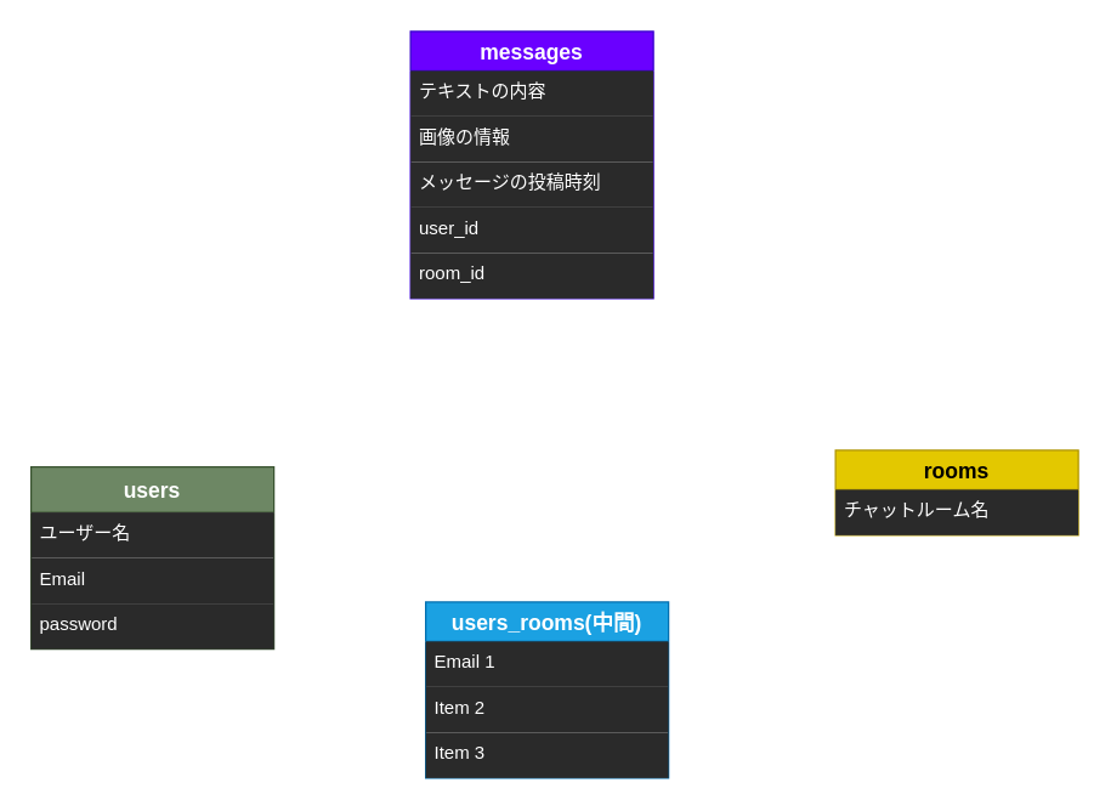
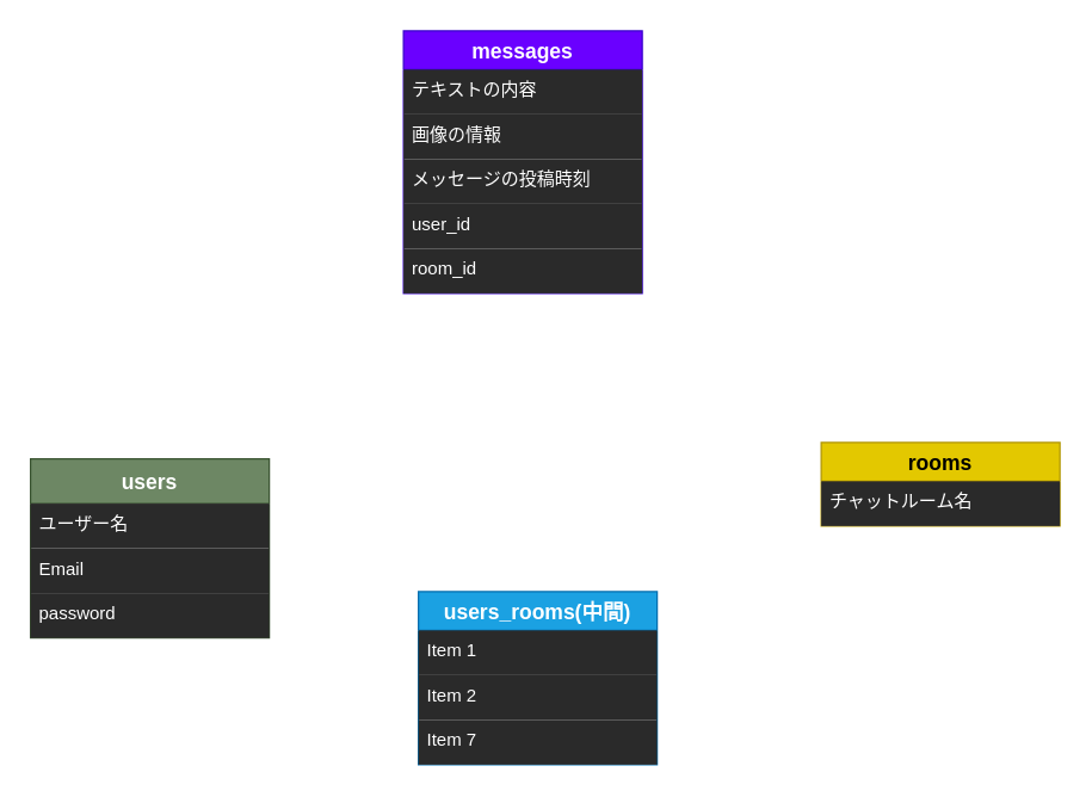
  <mxCell id="0" />
  <mxCell id="1" parent="0" />
  <mxCell id="2" style="edgeStyle=orthogonalEdgeStyle;rounded=1;orthogonalLoop=1;jettySize=auto;html=1;exitX=0.5;exitY=0;exitDx=0;exitDy=0;entryX=0;entryY=0.5;entryDx=0;entryDy=0;endSize=30;endArrow=ERmany;endFill=0;strokeColor=#FFFFFF;" edge="1" parent="1" source="3" target="9"><mxGeometry relative="1" as="geometry" /></mxCell>
  <mxCell id="3" value="users" style="swimlane;fontStyle=1;childLayout=stackLayout;horizontal=1;startSize=30;horizontalStack=0;resizeParent=1;resizeParentMax=0;resizeLast=0;collapsible=1;marginBottom=0;align=center;fontSize=14;fillColor=#6d8764;strokeColor=#3A5431;fontColor=#ffffff;" vertex="1" parent="1"><mxGeometry x="20" y="307" width="160" height="120" as="geometry" /></mxCell>
  <mxCell id="4" value="ユーザー名" style="text;strokeColor=none;spacingLeft=4;spacingRight=4;overflow=hidden;rotatable=0;points=[[0,0.5],[1,0.5]];portConstraint=eastwest;fontSize=12;fillColor=#2a2a2a;fontColor=#FFFFFF;" vertex="1" parent="3"><mxGeometry y="30" width="160" height="30" as="geometry" /></mxCell>
  <mxCell id="5" value="Email" style="text;strokeColor=none;spacingLeft=4;spacingRight=4;overflow=hidden;rotatable=0;points=[[0,0.5],[1,0.5]];portConstraint=eastwest;fontSize=12;fillColor=#2a2a2a;fontColor=#FFFFFF;" vertex="1" parent="3"><mxGeometry y="60" width="160" height="30" as="geometry" /></mxCell>
  <mxCell id="6" value="password" style="text;strokeColor=none;spacingLeft=4;spacingRight=4;overflow=hidden;rotatable=0;points=[[0,0.5],[1,0.5]];portConstraint=eastwest;fontSize=12;fillColor=#2a2a2a;fontColor=#FFFFFF;" vertex="1" parent="3"><mxGeometry y="90" width="160" height="30" as="geometry" /></mxCell>
  <mxCell id="7" value="messages" style="swimlane;fontStyle=1;childLayout=stackLayout;horizontal=1;startSize=26;horizontalStack=0;resizeParent=1;resizeParentMax=0;resizeLast=0;collapsible=1;marginBottom=0;align=center;fontSize=14;fillColor=#6a00ff;strokeColor=#3700CC;fontColor=#ffffff;labelBackgroundColor=none;" vertex="1" parent="1"><mxGeometry x="270" y="20" width="160" height="176" as="geometry"><mxRectangle x="270" y="54" width="50" height="26" as="alternateBounds" /></mxGeometry></mxCell>
  <mxCell id="8" value="テキストの内容" style="text;strokeColor=none;spacingLeft=4;spacingRight=4;overflow=hidden;rotatable=0;points=[[0,0.5],[1,0.5]];portConstraint=eastwest;fontSize=12;fillColor=#2a2a2a;labelBackgroundColor=none;labelBorderColor=none;fontColor=#FFFFFF;" vertex="1" parent="7"><mxGeometry y="26" width="160" height="30" as="geometry" /></mxCell>
  <mxCell id="9" value="画像の情報" style="text;strokeColor=none;spacingLeft=4;spacingRight=4;overflow=hidden;rotatable=0;points=[[0,0.5],[1,0.5]];portConstraint=eastwest;fontSize=12;fillColor=#2a2a2a;labelBackgroundColor=none;labelBorderColor=none;fontColor=#FFFFFF;" vertex="1" parent="7"><mxGeometry y="56" width="160" height="30" as="geometry" /></mxCell>
  <mxCell id="10" value="メッセージの投稿時刻" style="text;strokeColor=none;spacingLeft=4;spacingRight=4;overflow=hidden;rotatable=0;points=[[0,0.5],[1,0.5]];portConstraint=eastwest;fontSize=12;fillColor=#2a2a2a;labelBackgroundColor=none;labelBorderColor=none;fontColor=#FFFFFF;" vertex="1" parent="7"><mxGeometry y="86" width="160" height="30" as="geometry" /></mxCell>
  <mxCell id="11" value="user_id" style="text;strokeColor=none;spacingLeft=4;spacingRight=4;overflow=hidden;rotatable=0;points=[[0,0.5],[1,0.5]];portConstraint=eastwest;fontSize=12;fillColor=#2a2a2a;labelBackgroundColor=none;labelBorderColor=none;fontColor=#FFFFFF;" vertex="1" parent="7"><mxGeometry y="116" width="160" height="30" as="geometry" /></mxCell>
  <mxCell id="12" value="room_id" style="text;strokeColor=none;spacingLeft=4;spacingRight=4;overflow=hidden;rotatable=0;points=[[0,0.5],[1,0.5]];portConstraint=eastwest;fontSize=12;fillColor=#2a2a2a;labelBackgroundColor=none;labelBorderColor=none;fontColor=#FFFFFF;" vertex="1" parent="7"><mxGeometry y="146" width="160" height="30" as="geometry" /></mxCell>
  <mxCell id="13" value="users_rooms(中間)" style="swimlane;fontStyle=1;childLayout=stackLayout;horizontal=1;startSize=26;horizontalStack=0;resizeParent=1;resizeParentMax=0;resizeLast=0;collapsible=1;marginBottom=0;align=center;fontSize=14;fillColor=#1ba1e2;strokeColor=#006EAF;fontColor=#ffffff;" vertex="1" parent="1"><mxGeometry x="280" y="396" width="160" height="116" as="geometry" /></mxCell>
- <mxCell id="14" value="Email 1" style="text;strokeColor=none;spacingLeft=4;spacingRight=4;overflow=hidden;rotatable=0;points=[[0,0.5],[1,0.5]];portConstraint=eastwest;fontSize=12;fillColor=#2a2a2a;fontColor=#FFFFFF;" vertex="1" parent="13"><mxGeometry y="26" width="160" height="30" as="geometry" /></mxCell>
+ <mxCell id="14" value="Item 1" style="text;strokeColor=none;spacingLeft=4;spacingRight=4;overflow=hidden;rotatable=0;points=[[0,0.5],[1,0.5]];portConstraint=eastwest;fontSize=12;fillColor=#2a2a2a;fontColor=#FFFFFF;" vertex="1" parent="13"><mxGeometry y="26" width="160" height="30" as="geometry" /></mxCell>
  <mxCell id="15" value="Item 2" style="text;strokeColor=none;spacingLeft=4;spacingRight=4;overflow=hidden;rotatable=0;points=[[0,0.5],[1,0.5]];portConstraint=eastwest;fontSize=12;fillColor=#2a2a2a;fontColor=#FFFFFF;" vertex="1" parent="13"><mxGeometry y="56" width="160" height="30" as="geometry" /></mxCell>
- <mxCell id="16" value="Item 3" style="text;strokeColor=none;spacingLeft=4;spacingRight=4;overflow=hidden;rotatable=0;points=[[0,0.5],[1,0.5]];portConstraint=eastwest;fontSize=12;fillColor=#2a2a2a;fontColor=#FFFFFF;" vertex="1" parent="13"><mxGeometry y="86" width="160" height="30" as="geometry" /></mxCell>
+ <mxCell id="16" value="Item 7" style="text;strokeColor=none;spacingLeft=4;spacingRight=4;overflow=hidden;rotatable=0;points=[[0,0.5],[1,0.5]];portConstraint=eastwest;fontSize=12;fillColor=#2a2a2a;fontColor=#FFFFFF;" vertex="1" parent="13"><mxGeometry y="86" width="160" height="30" as="geometry" /></mxCell>
  <mxCell id="17" style="rounded=1;orthogonalLoop=1;jettySize=auto;html=1;exitX=0.5;exitY=0;exitDx=0;exitDy=0;entryX=1.006;entryY=1.067;entryDx=0;entryDy=0;entryPerimeter=0;elbow=vertical;edgeStyle=orthogonalEdgeStyle;jumpStyle=none;endArrow=ERmany;endFill=0;endSize=30;strokeColor=#FFFFFF;dashed=1;" edge="1" parent="1" source="18" target="8"><mxGeometry relative="1" as="geometry" /></mxCell>
  <mxCell id="18" value="rooms" style="swimlane;fontStyle=1;childLayout=stackLayout;horizontal=1;startSize=26;horizontalStack=0;resizeParent=1;resizeParentMax=0;resizeLast=0;collapsible=1;marginBottom=0;align=center;fontSize=14;fillColor=#e3c800;strokeColor=#B09500;fontColor=#000000;" vertex="1" parent="1"><mxGeometry x="550" y="296" width="160" height="56" as="geometry" /></mxCell>
  <mxCell id="19" value="チャットルーム名" style="text;strokeColor=none;spacingLeft=4;spacingRight=4;overflow=hidden;rotatable=0;points=[[0,0.5],[1,0.5]];portConstraint=eastwest;fontSize=12;fillColor=#2a2a2a;fontColor=#FFFFFF;" vertex="1" parent="18"><mxGeometry y="26" width="160" height="30" as="geometry" /></mxCell>
  <mxCell id="20" style="edgeStyle=orthogonalEdgeStyle;rounded=1;jumpStyle=none;orthogonalLoop=1;jettySize=auto;html=1;entryX=-0.006;entryY=0.267;entryDx=0;entryDy=0;endArrow=ERmany;endFill=0;endSize=30;startSize=30;startArrow=ERmany;startFill=0;exitX=1.019;exitY=0.192;exitDx=0;exitDy=0;exitPerimeter=0;entryPerimeter=0;strokeColor=#FFFFFF;dashed=1;" edge="1" parent="1" source="3" target="19"><mxGeometry relative="1" as="geometry"><mxPoint x="200" y="187" as="sourcePoint" /></mxGeometry></mxCell>
